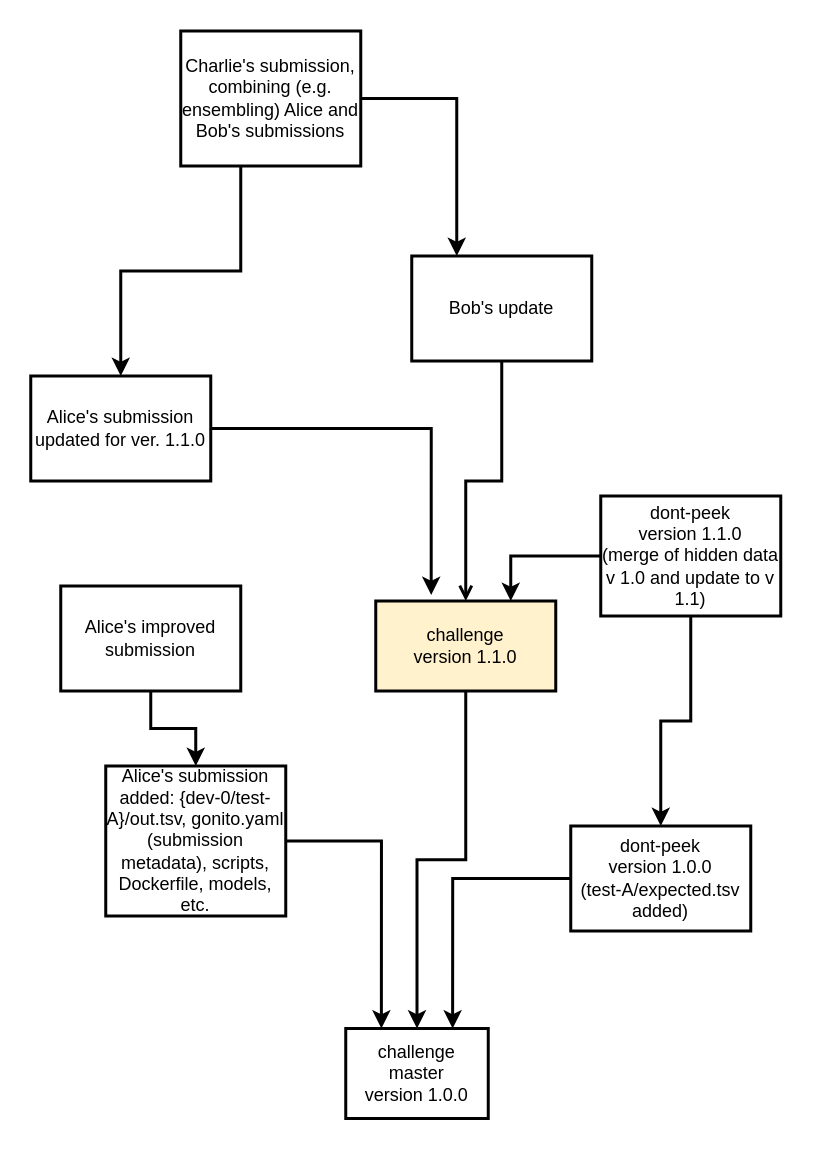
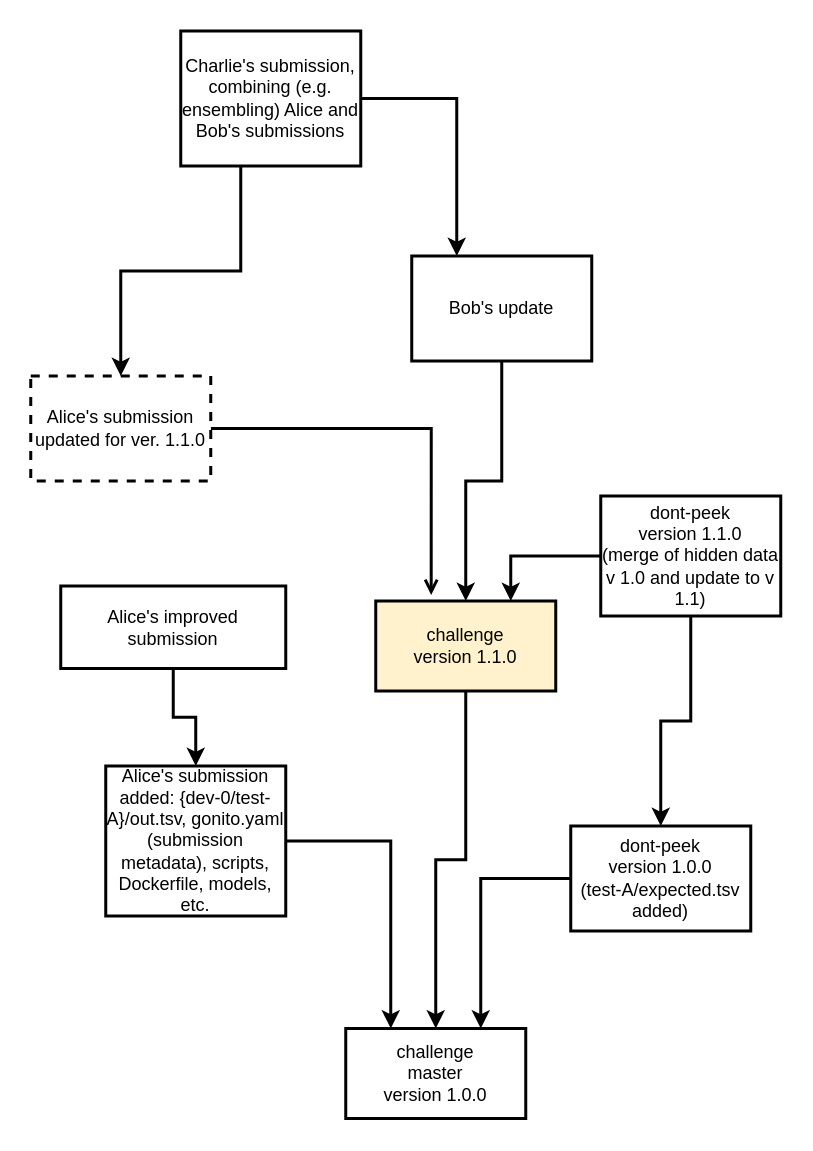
  <mxCell id="0" />
  <mxCell id="1" parent="0" />
- <mxCell id="2" value="&lt;div&gt;challenge&lt;br&gt;&lt;/div&gt;&lt;div&gt;master&lt;/div&gt;version 1.0.0" style="rounded=0;whiteSpace=wrap;html=1;strokeWidth=2;" vertex="1" parent="1"><mxGeometry x="230" y="685" width="95" height="60" as="geometry" /></mxCell>
+ <mxCell id="2" value="&lt;div&gt;challenge&lt;br&gt;&lt;/div&gt;&lt;div&gt;master&lt;/div&gt;version 1.0.0" style="rounded=0;whiteSpace=wrap;html=1;strokeWidth=2;" vertex="1" parent="1"><mxGeometry x="230" y="685" width="120" height="60" as="geometry" /></mxCell>
  <mxCell id="3" style="edgeStyle=orthogonalEdgeStyle;rounded=0;orthogonalLoop=1;jettySize=auto;html=1;entryX=0.75;entryY=0;entryDx=0;entryDy=0;strokeWidth=2;" edge="1" parent="1" source="4" target="2"><mxGeometry relative="1" as="geometry" /></mxCell>
  <mxCell id="4" value="dont-peek&lt;br&gt;&lt;div&gt;version 1.0.0&lt;/div&gt;&lt;div&gt;(test-A/expected.tsv added)&lt;br&gt;&lt;/div&gt;" style="rounded=0;whiteSpace=wrap;html=1;strokeWidth=2;" vertex="1" parent="1"><mxGeometry x="380" y="550" width="120" height="70" as="geometry" /></mxCell>
  <mxCell id="5" style="edgeStyle=orthogonalEdgeStyle;rounded=0;orthogonalLoop=1;jettySize=auto;html=1;entryX=0.25;entryY=0;entryDx=0;entryDy=0;strokeWidth=2;" edge="1" parent="1" source="6" target="2"><mxGeometry relative="1" as="geometry" /></mxCell>
  <mxCell id="6" value="Alice's submission&lt;br&gt;added: {dev-0/test-A}/out.tsv, gonito.yaml (submission metadata), scripts, Dockerfile, models, etc. " style="rounded=0;whiteSpace=wrap;html=1;strokeWidth=2;" vertex="1" parent="1"><mxGeometry x="70" y="510" width="120" height="100" as="geometry" /></mxCell>
  <mxCell id="7" style="edgeStyle=orthogonalEdgeStyle;rounded=0;orthogonalLoop=1;jettySize=auto;html=1;entryX=0.5;entryY=0;entryDx=0;entryDy=0;strokeWidth=2;" edge="1" parent="1" source="8" target="6"><mxGeometry relative="1" as="geometry" /></mxCell>
- <mxCell id="8" value="Alice's improved submission&lt;br&gt;" style="rounded=0;whiteSpace=wrap;html=1;strokeWidth=2;" vertex="1" parent="1"><mxGeometry x="40" y="390" width="120" height="70" as="geometry" /></mxCell>
+ <mxCell id="8" value="Alice's improved submission&lt;br&gt;" style="rounded=0;whiteSpace=wrap;html=1;strokeWidth=2;" vertex="1" parent="1"><mxGeometry x="40" y="390" width="150" height="55" as="geometry" /></mxCell>
  <mxCell id="9" style="edgeStyle=orthogonalEdgeStyle;rounded=0;orthogonalLoop=1;jettySize=auto;html=1;strokeWidth=2;" edge="1" parent="1" source="10" target="2"><mxGeometry relative="1" as="geometry" /></mxCell>
  <mxCell id="10" value="challenge&lt;br&gt;version 1.1.0" style="rounded=0;whiteSpace=wrap;html=1;strokeWidth=2;fillColor=#fff2cc;" vertex="1" parent="1"><mxGeometry x="250" y="400" width="120" height="60" as="geometry" /></mxCell>
  <mxCell id="11" style="edgeStyle=orthogonalEdgeStyle;rounded=0;orthogonalLoop=1;jettySize=auto;html=1;strokeWidth=2;" edge="1" parent="1" source="13" target="4"><mxGeometry relative="1" as="geometry" /></mxCell>
  <mxCell id="12" style="edgeStyle=orthogonalEdgeStyle;rounded=0;orthogonalLoop=1;jettySize=auto;html=1;exitX=0;exitY=0.5;exitDx=0;exitDy=0;entryX=0.75;entryY=0;entryDx=0;entryDy=0;strokeWidth=2;" edge="1" parent="1" source="13" target="10"><mxGeometry relative="1" as="geometry" /></mxCell>
  <mxCell id="13" value="dont-peek&lt;br&gt;&lt;div&gt;version 1.1.0&lt;/div&gt;&lt;div&gt;(merge of hidden data v 1.0 and update to v 1.1)&lt;br&gt;&lt;/div&gt;" style="rounded=0;whiteSpace=wrap;html=1;strokeWidth=2;" vertex="1" parent="1"><mxGeometry x="400" y="330" width="120" height="80" as="geometry" /></mxCell>
- <mxCell id="14" style="edgeStyle=orthogonalEdgeStyle;rounded=0;orthogonalLoop=1;jettySize=auto;html=1;entryX=0.308;entryY=-0.067;entryDx=0;entryDy=0;entryPerimeter=0;strokeWidth=2;" edge="1" parent="1" source="15" target="10"><mxGeometry relative="1" as="geometry" /></mxCell>
- <mxCell id="15" value="Alice's submission&lt;br&gt;updated for ver. 1.1.0" style="rounded=0;whiteSpace=wrap;html=1;strokeWidth=2;" vertex="1" parent="1"><mxGeometry x="20" y="250" width="120" height="70" as="geometry" /></mxCell>
- <mxCell id="16" style="edgeStyle=orthogonalEdgeStyle;rounded=0;orthogonalLoop=1;jettySize=auto;html=1;entryX=0.5;entryY=0;entryDx=0;entryDy=0;strokeWidth=2;endArrow=open;" edge="1" parent="1" source="17" target="10"><mxGeometry relative="1" as="geometry" /></mxCell>
+ <mxCell id="14" style="edgeStyle=orthogonalEdgeStyle;rounded=0;orthogonalLoop=1;jettySize=auto;html=1;entryX=0.308;entryY=-0.067;entryDx=0;entryDy=0;entryPerimeter=0;strokeWidth=2;endArrow=open;" edge="1" parent="1" source="15" target="10"><mxGeometry relative="1" as="geometry" /></mxCell>
+ <mxCell id="15" value="Alice's submission&lt;br&gt;updated for ver. 1.1.0" style="rounded=0;whiteSpace=wrap;html=1;strokeWidth=2;dashed=1;" vertex="1" parent="1"><mxGeometry x="20" y="250" width="120" height="70" as="geometry" /></mxCell>
+ <mxCell id="16" style="edgeStyle=orthogonalEdgeStyle;rounded=0;orthogonalLoop=1;jettySize=auto;html=1;entryX=0.5;entryY=0;entryDx=0;entryDy=0;strokeWidth=2;" edge="1" parent="1" source="17" target="10"><mxGeometry relative="1" as="geometry" /></mxCell>
  <mxCell id="17" value="Bob's update" style="rounded=0;whiteSpace=wrap;html=1;strokeWidth=2;" vertex="1" parent="1"><mxGeometry x="274" y="170" width="120" height="70" as="geometry" /></mxCell>
  <mxCell id="18" style="edgeStyle=orthogonalEdgeStyle;rounded=0;orthogonalLoop=1;jettySize=auto;html=1;strokeWidth=2;" edge="1" parent="1" source="20" target="15"><mxGeometry relative="1" as="geometry"><Array as="points"><mxPoint x="160" y="180" /><mxPoint x="80" y="180" /></Array></mxGeometry></mxCell>
  <mxCell id="19" style="edgeStyle=orthogonalEdgeStyle;rounded=0;orthogonalLoop=1;jettySize=auto;html=1;entryX=0.25;entryY=0;entryDx=0;entryDy=0;strokeWidth=2;" edge="1" parent="1" source="20" target="17"><mxGeometry relative="1" as="geometry" /></mxCell>
  <mxCell id="20" value="Charlie's submission, combining (e.g. ensembling) Alice and Bob's submissions " style="rounded=0;whiteSpace=wrap;html=1;strokeWidth=2;" vertex="1" parent="1"><mxGeometry x="120" y="20" width="120" height="90" as="geometry" /></mxCell>
